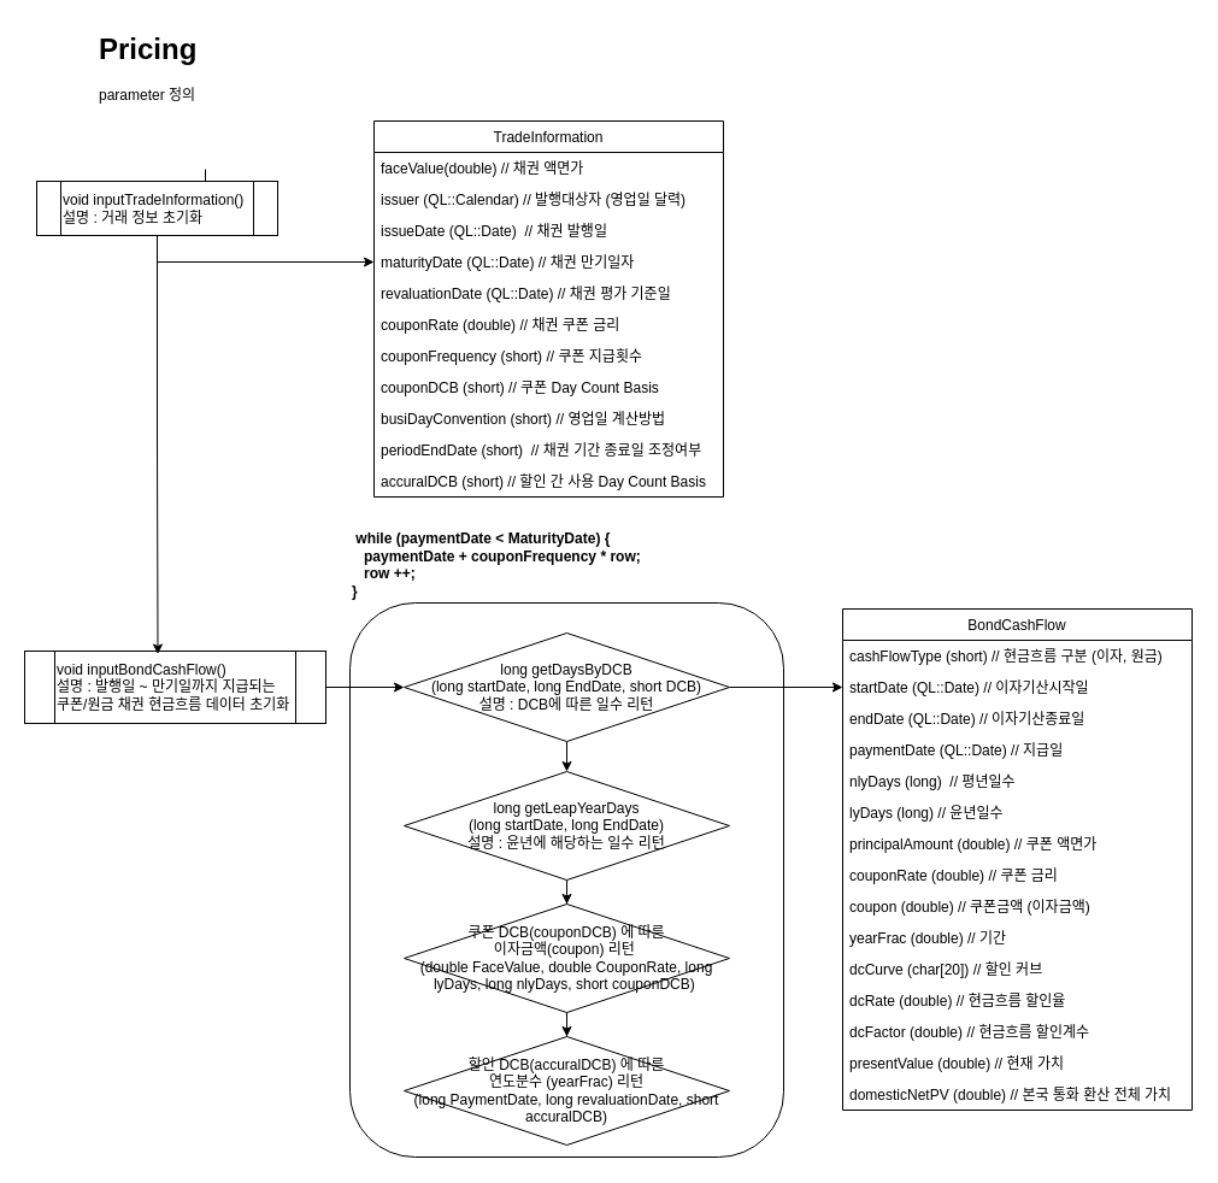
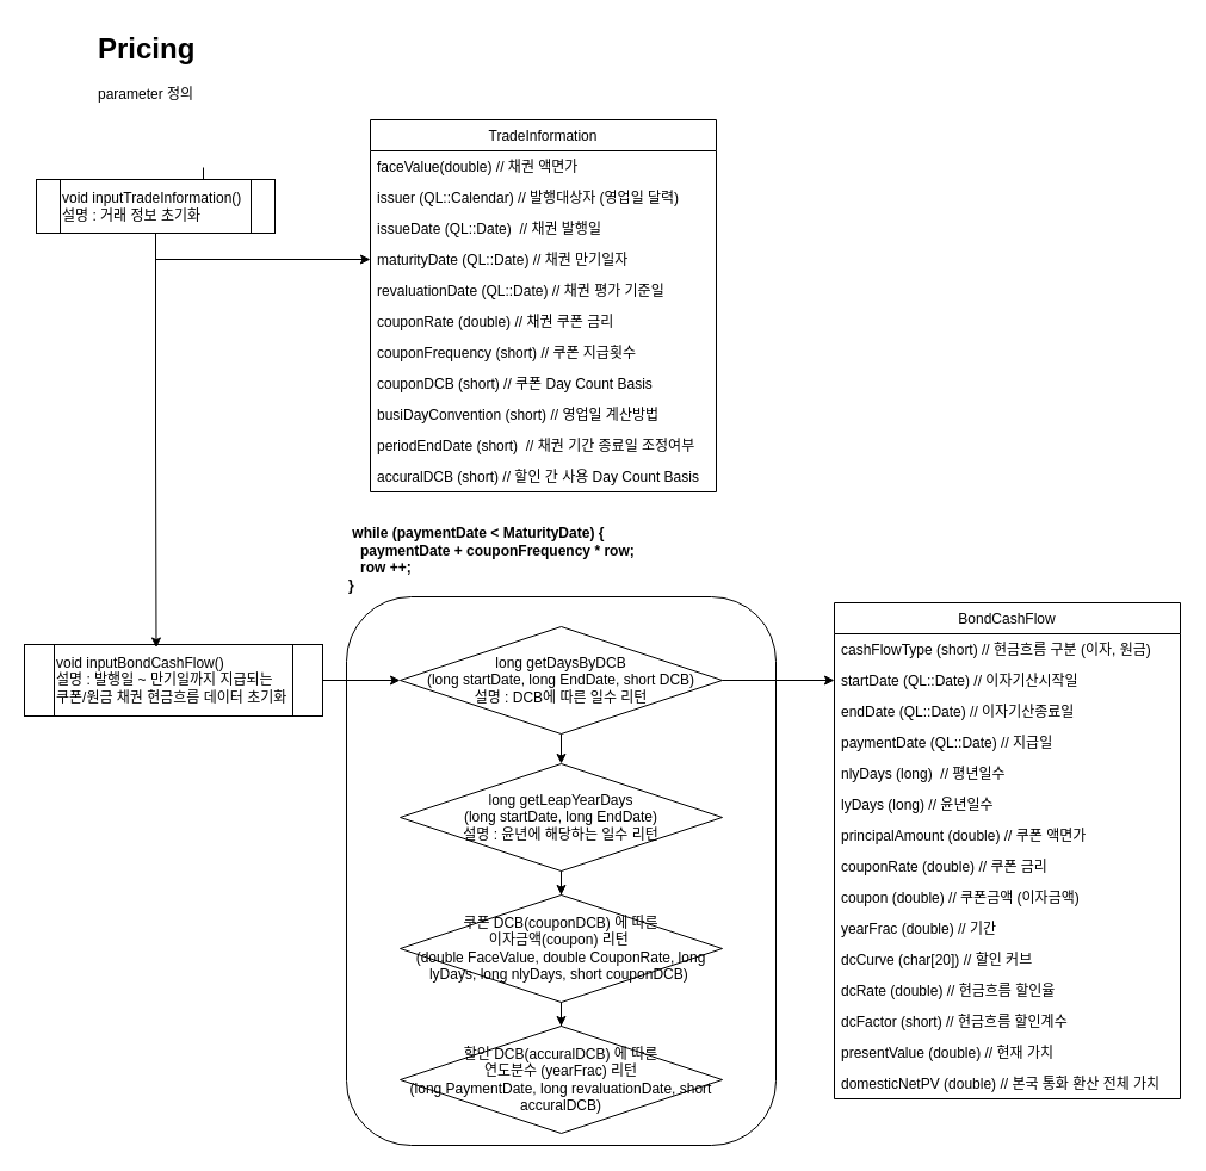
  <mxCell id="0" />
  <mxCell id="1" parent="0" />
  <mxCell id="2" value="&lt;span style=&quot;&quot;&gt;&lt;b style=&quot;&quot;&gt;&lt;font&gt;&amp;nbsp;while (paymentDate &amp;lt; MaturityDate) {&lt;/font&gt;&lt;/b&gt;&lt;/span&gt;&lt;div style=&quot;&quot;&gt;&lt;b&gt;&lt;font&gt;&amp;nbsp; &amp;nbsp;paymentDate + couponFrequency * row;&lt;/font&gt;&lt;/b&gt;&lt;/div&gt;&lt;div style=&quot;&quot;&gt;&lt;b style=&quot;&quot;&gt;&lt;font&gt;&amp;nbsp; &amp;nbsp;row ++;&lt;/font&gt;&lt;/b&gt;&lt;/div&gt;&lt;div style=&quot;&quot;&gt;&lt;b style=&quot;&quot;&gt;&lt;font&gt;}&lt;/font&gt;&lt;/b&gt;&lt;/div&gt;" style="rounded=1;whiteSpace=wrap;html=1;labelPosition=center;verticalLabelPosition=top;align=left;verticalAlign=bottom;" parent="1" vertex="1"><mxGeometry x="290" y="500" width="360" height="460" as="geometry" /></mxCell>
  <mxCell id="3" value="TradeInformation" style="swimlane;fontStyle=0;align=center;verticalAlign=top;childLayout=stackLayout;horizontal=1;startSize=26;horizontalStack=0;resizeParent=1;resizeLast=0;collapsible=1;marginBottom=0;rounded=0;shadow=0;strokeWidth=1;swimlaneFillColor=default;labelBackgroundColor=none;" parent="1" vertex="1"><mxGeometry x="310" y="100" width="290" height="312" as="geometry"><mxRectangle x="550" y="140" width="160" height="26" as="alternateBounds" /></mxGeometry></mxCell>
  <mxCell id="4" value="faceValue(double) // 채권 액면가" style="text;align=left;verticalAlign=top;spacingLeft=4;spacingRight=4;overflow=hidden;rotatable=0;points=[[0,0.5],[1,0.5]];portConstraint=eastwest;labelBackgroundColor=none;" parent="3" vertex="1"><mxGeometry y="26" width="290" height="26" as="geometry" /></mxCell>
  <mxCell id="5" value="issuer (QL::Calendar) // 발행대상자 (영업일 달력)" style="text;align=left;verticalAlign=top;spacingLeft=4;spacingRight=4;overflow=hidden;rotatable=0;points=[[0,0.5],[1,0.5]];portConstraint=eastwest;rounded=0;shadow=0;html=0;labelBackgroundColor=none;" parent="3" vertex="1"><mxGeometry y="52" width="290" height="26" as="geometry" /></mxCell>
  <mxCell id="6" value="issueDate (QL::Date)  // 채권 발행일" style="text;align=left;verticalAlign=top;spacingLeft=4;spacingRight=4;overflow=hidden;rotatable=0;points=[[0,0.5],[1,0.5]];portConstraint=eastwest;rounded=0;shadow=0;html=0;labelBackgroundColor=none;" parent="3" vertex="1"><mxGeometry y="78" width="290" height="26" as="geometry" /></mxCell>
  <mxCell id="7" value="maturityDate (QL::Date) // 채권 만기일자" style="text;align=left;verticalAlign=top;spacingLeft=4;spacingRight=4;overflow=hidden;rotatable=0;points=[[0,0.5],[1,0.5]];portConstraint=eastwest;rounded=0;shadow=0;html=0;glass=0;dashed=1;labelBackgroundColor=none;" parent="3" vertex="1"><mxGeometry y="104" width="290" height="26" as="geometry" /></mxCell>
  <mxCell id="8" value="revaluationDate (QL::Date) // 채권 평가 기준일" style="text;align=left;verticalAlign=top;spacingLeft=4;spacingRight=4;overflow=hidden;rotatable=0;points=[[0,0.5],[1,0.5]];portConstraint=eastwest;rounded=0;shadow=0;html=0;labelBackgroundColor=none;" parent="3" vertex="1"><mxGeometry y="130" width="290" height="26" as="geometry" /></mxCell>
  <mxCell id="9" value="couponRate (double) // 채권 쿠폰 금리" style="text;align=left;verticalAlign=top;spacingLeft=4;spacingRight=4;overflow=hidden;rotatable=0;points=[[0,0.5],[1,0.5]];portConstraint=eastwest;rounded=0;shadow=0;html=0;labelBackgroundColor=none;" parent="3" vertex="1"><mxGeometry y="156" width="290" height="26" as="geometry" /></mxCell>
  <mxCell id="10" value="couponFrequency (short) // 쿠폰 지급횟수" style="text;align=left;verticalAlign=top;spacingLeft=4;spacingRight=4;overflow=hidden;rotatable=0;points=[[0,0.5],[1,0.5]];portConstraint=eastwest;rounded=0;shadow=0;html=0;labelBackgroundColor=none;" parent="3" vertex="1"><mxGeometry y="182" width="290" height="26" as="geometry" /></mxCell>
  <mxCell id="11" value="couponDCB (short) // 쿠폰 Day Count Basis" style="text;align=left;verticalAlign=top;spacingLeft=4;spacingRight=4;overflow=hidden;rotatable=0;points=[[0,0.5],[1,0.5]];portConstraint=eastwest;rounded=0;shadow=0;html=0;labelBackgroundColor=none;" parent="3" vertex="1"><mxGeometry y="208" width="290" height="26" as="geometry" /></mxCell>
  <mxCell id="12" value="busiDayConvention (short) // 영업일 계산방법" style="text;align=left;verticalAlign=top;spacingLeft=4;spacingRight=4;overflow=hidden;rotatable=0;points=[[0,0.5],[1,0.5]];portConstraint=eastwest;rounded=0;shadow=0;html=0;labelBackgroundColor=none;" parent="3" vertex="1"><mxGeometry y="234" width="290" height="26" as="geometry" /></mxCell>
  <mxCell id="13" value="periodEndDate (short)  // 채권 기간 종료일 조정여부" style="text;align=left;verticalAlign=top;spacingLeft=4;spacingRight=4;overflow=hidden;rotatable=0;points=[[0,0.5],[1,0.5]];portConstraint=eastwest;rounded=0;shadow=0;html=0;labelBackgroundColor=none;" parent="3" vertex="1"><mxGeometry y="260" width="290" height="26" as="geometry" /></mxCell>
  <mxCell id="14" value="accuralDCB (short) // 할인 간 사용 Day Count Basis" style="text;align=left;verticalAlign=top;spacingLeft=4;spacingRight=4;overflow=hidden;rotatable=0;points=[[0,0.5],[1,0.5]];portConstraint=eastwest;rounded=0;shadow=0;html=0;labelBackgroundColor=none;" parent="3" vertex="1"><mxGeometry y="286" width="290" height="26" as="geometry" /></mxCell>
  <mxCell id="15" value="" style="edgeStyle=orthogonalEdgeStyle;rounded=0;orthogonalLoop=1;jettySize=auto;html=1;" parent="1" source="16" target="39" edge="1"><mxGeometry relative="1" as="geometry" /></mxCell>
  <mxCell id="16" value="&lt;h1 style=&quot;margin-top: 0px;&quot;&gt;Pricing&lt;/h1&gt;&lt;div&gt;parameter 정의&lt;/div&gt;" style="text;html=1;whiteSpace=wrap;overflow=hidden;rounded=0;labelBackgroundColor=none;" parent="1" vertex="1"><mxGeometry x="80" y="20" width="180" height="120" as="geometry" /></mxCell>
  <mxCell id="17" value="BondCashFlow" style="swimlane;fontStyle=0;align=center;verticalAlign=top;childLayout=stackLayout;horizontal=1;startSize=26;horizontalStack=0;resizeParent=1;resizeLast=0;collapsible=1;marginBottom=0;rounded=0;shadow=0;strokeWidth=1;labelBackgroundColor=none;" parent="1" vertex="1"><mxGeometry x="699" y="505" width="290" height="416" as="geometry"><mxRectangle x="550" y="140" width="160" height="26" as="alternateBounds" /></mxGeometry></mxCell>
  <mxCell id="18" value="cashFlowType (short) // 현금흐름 구분 (이자, 원금)" style="text;align=left;verticalAlign=top;spacingLeft=4;spacingRight=4;overflow=hidden;rotatable=0;points=[[0,0.5],[1,0.5]];portConstraint=eastwest;labelBackgroundColor=none;" parent="17" vertex="1"><mxGeometry y="26" width="290" height="26" as="geometry" /></mxCell>
  <mxCell id="19" value="startDate (QL::Date) // 이자기산시작일" style="text;align=left;verticalAlign=top;spacingLeft=4;spacingRight=4;overflow=hidden;rotatable=0;points=[[0,0.5],[1,0.5]];portConstraint=eastwest;labelBackgroundColor=none;" parent="17" vertex="1"><mxGeometry y="52" width="290" height="26" as="geometry" /></mxCell>
  <mxCell id="20" value="endDate (QL::Date) // 이자기산종료일" style="text;align=left;verticalAlign=top;spacingLeft=4;spacingRight=4;overflow=hidden;rotatable=0;points=[[0,0.5],[1,0.5]];portConstraint=eastwest;rounded=0;shadow=0;html=0;labelBackgroundColor=none;" parent="17" vertex="1"><mxGeometry y="78" width="290" height="26" as="geometry" /></mxCell>
  <mxCell id="21" value="paymentDate (QL::Date) // 지급일" style="text;align=left;verticalAlign=top;spacingLeft=4;spacingRight=4;overflow=hidden;rotatable=0;points=[[0,0.5],[1,0.5]];portConstraint=eastwest;rounded=0;shadow=0;html=0;labelBackgroundColor=none;" parent="17" vertex="1"><mxGeometry y="104" width="290" height="26" as="geometry" /></mxCell>
  <mxCell id="22" value="nlyDays (long)  // 평년일수" style="text;align=left;verticalAlign=top;spacingLeft=4;spacingRight=4;overflow=hidden;rotatable=0;points=[[0,0.5],[1,0.5]];portConstraint=eastwest;rounded=0;shadow=0;html=0;labelBackgroundColor=none;" parent="17" vertex="1"><mxGeometry y="130" width="290" height="26" as="geometry" /></mxCell>
  <mxCell id="23" value="lyDays (long) // 윤년일수" style="text;align=left;verticalAlign=top;spacingLeft=4;spacingRight=4;overflow=hidden;rotatable=0;points=[[0,0.5],[1,0.5]];portConstraint=eastwest;rounded=0;shadow=0;html=0;labelBackgroundColor=none;" parent="17" vertex="1"><mxGeometry y="156" width="290" height="26" as="geometry" /></mxCell>
  <mxCell id="24" value="principalAmount (double) // 쿠폰 액면가" style="text;align=left;verticalAlign=top;spacingLeft=4;spacingRight=4;overflow=hidden;rotatable=0;points=[[0,0.5],[1,0.5]];portConstraint=eastwest;rounded=0;shadow=0;html=0;labelBackgroundColor=none;" parent="17" vertex="1"><mxGeometry y="182" width="290" height="26" as="geometry" /></mxCell>
  <mxCell id="25" value="couponRate (double) // 쿠폰 금리" style="text;align=left;verticalAlign=top;spacingLeft=4;spacingRight=4;overflow=hidden;rotatable=0;points=[[0,0.5],[1,0.5]];portConstraint=eastwest;rounded=0;shadow=0;html=0;labelBackgroundColor=none;" parent="17" vertex="1"><mxGeometry y="208" width="290" height="26" as="geometry" /></mxCell>
  <mxCell id="26" value="coupon (double) // 쿠폰금액 (이자금액)" style="text;align=left;verticalAlign=top;spacingLeft=4;spacingRight=4;overflow=hidden;rotatable=0;points=[[0,0.5],[1,0.5]];portConstraint=eastwest;rounded=0;shadow=0;html=0;labelBackgroundColor=none;" parent="17" vertex="1"><mxGeometry y="234" width="290" height="26" as="geometry" /></mxCell>
  <mxCell id="27" value="yearFrac (double) // 기간" style="text;align=left;verticalAlign=top;spacingLeft=4;spacingRight=4;overflow=hidden;rotatable=0;points=[[0,0.5],[1,0.5]];portConstraint=eastwest;rounded=0;shadow=0;html=0;labelBackgroundColor=none;" parent="17" vertex="1"><mxGeometry y="260" width="290" height="26" as="geometry" /></mxCell>
  <mxCell id="28" value="dcCurve (char[20]) // 할인 커브" style="text;align=left;verticalAlign=top;spacingLeft=4;spacingRight=4;overflow=hidden;rotatable=0;points=[[0,0.5],[1,0.5]];portConstraint=eastwest;rounded=0;shadow=0;html=0;labelBackgroundColor=none;" parent="17" vertex="1"><mxGeometry y="286" width="290" height="26" as="geometry" /></mxCell>
  <mxCell id="29" value="dcRate (double) // 현금흐름 할인율" style="text;align=left;verticalAlign=top;spacingLeft=4;spacingRight=4;overflow=hidden;rotatable=0;points=[[0,0.5],[1,0.5]];portConstraint=eastwest;rounded=0;shadow=0;html=0;labelBackgroundColor=none;" parent="17" vertex="1"><mxGeometry y="312" width="290" height="26" as="geometry" /></mxCell>
- <mxCell id="30" value="dcFactor (double) // 현금흐름 할인계수" style="text;align=left;verticalAlign=top;spacingLeft=4;spacingRight=4;overflow=hidden;rotatable=0;points=[[0,0.5],[1,0.5]];portConstraint=eastwest;rounded=0;shadow=0;html=0;labelBackgroundColor=none;" parent="17" vertex="1"><mxGeometry y="338" width="290" height="26" as="geometry" /></mxCell>
+ <mxCell id="30" value="dcFactor (short) // 현금흐름 할인계수" style="text;align=left;verticalAlign=top;spacingLeft=4;spacingRight=4;overflow=hidden;rotatable=0;points=[[0,0.5],[1,0.5]];portConstraint=eastwest;rounded=0;shadow=0;html=0;labelBackgroundColor=none;" parent="17" vertex="1"><mxGeometry y="338" width="290" height="26" as="geometry" /></mxCell>
  <mxCell id="31" value="presentValue (double) // 현재 가치" style="text;align=left;verticalAlign=top;spacingLeft=4;spacingRight=4;overflow=hidden;rotatable=0;points=[[0,0.5],[1,0.5]];portConstraint=eastwest;rounded=0;shadow=0;html=0;labelBackgroundColor=none;" parent="17" vertex="1"><mxGeometry y="364" width="290" height="26" as="geometry" /></mxCell>
  <mxCell id="32" value="domesticNetPV (double) // 본국 통화 환산 전체 가치" style="text;align=left;verticalAlign=top;spacingLeft=4;spacingRight=4;overflow=hidden;rotatable=0;points=[[0,0.5],[1,0.5]];portConstraint=eastwest;rounded=0;shadow=0;html=0;labelBackgroundColor=none;" parent="17" vertex="1"><mxGeometry y="390" width="290" height="26" as="geometry" /></mxCell>
  <mxCell id="33" value="" style="edgeStyle=orthogonalEdgeStyle;rounded=0;orthogonalLoop=1;jettySize=auto;html=1;" parent="1" source="35" target="19" edge="1"><mxGeometry relative="1" as="geometry" /></mxCell>
  <mxCell id="34" value="" style="edgeStyle=orthogonalEdgeStyle;rounded=0;orthogonalLoop=1;jettySize=auto;html=1;" parent="1" source="35" target="42" edge="1"><mxGeometry relative="1" as="geometry" /></mxCell>
  <mxCell id="35" value="long getDaysByDCB&lt;br&gt;(long startDate, long EndDate, short DCB)&lt;div&gt;설명 : DCB에 따른 일수 리턴&lt;br&gt;&lt;/div&gt;" style="rhombus;whiteSpace=wrap;html=1;labelBackgroundColor=none;" parent="1" vertex="1"><mxGeometry x="335" y="525" width="270" height="90" as="geometry" /></mxCell>
  <mxCell id="36" value="" style="edgeStyle=orthogonalEdgeStyle;rounded=0;orthogonalLoop=1;jettySize=auto;html=1;" parent="1" source="37" target="35" edge="1"><mxGeometry relative="1" as="geometry" /></mxCell>
  <mxCell id="37" value="void inputBondCashFlow()&lt;br&gt;설명 :&amp;nbsp;발행일 ~ 만기일까지 지급되는 &lt;br&gt;쿠폰/원금 채권 현금흐름 데이터 초기화" style="shape=process;whiteSpace=wrap;html=1;backgroundOutline=1;align=left;" parent="1" vertex="1"><mxGeometry x="20" y="540" width="250" height="60" as="geometry" /></mxCell>
  <mxCell id="38" value="" style="edgeStyle=orthogonalEdgeStyle;rounded=0;orthogonalLoop=1;jettySize=auto;html=1;" parent="1" source="39" target="7" edge="1"><mxGeometry relative="1" as="geometry" /></mxCell>
  <mxCell id="39" value="&lt;span style=&quot;text-align: center;&quot;&gt;void inputTradeInformation()&lt;/span&gt;&lt;br style=&quot;text-align: center;&quot;&gt;&lt;span style=&quot;text-align: center;&quot;&gt;설명 : 거래 정보 초기화&lt;/span&gt;" style="shape=process;whiteSpace=wrap;html=1;backgroundOutline=1;align=left;" parent="1" vertex="1"><mxGeometry x="30" y="150" width="200" height="45" as="geometry" /></mxCell>
  <mxCell id="40" style="edgeStyle=orthogonalEdgeStyle;rounded=0;orthogonalLoop=1;jettySize=auto;html=1;exitX=0.5;exitY=1;exitDx=0;exitDy=0;entryX=0.442;entryY=0.042;entryDx=0;entryDy=0;entryPerimeter=0;" parent="1" source="39" target="37" edge="1"><mxGeometry relative="1" as="geometry" /></mxCell>
  <mxCell id="41" value="" style="edgeStyle=orthogonalEdgeStyle;rounded=0;orthogonalLoop=1;jettySize=auto;html=1;" parent="1" source="42" target="44" edge="1"><mxGeometry relative="1" as="geometry" /></mxCell>
  <mxCell id="42" value="long getLeapYearDays&lt;br&gt;(long startDate, long EndDate)&lt;div&gt;설명 : 윤년에 해당하는 일수 리턴&lt;/div&gt;" style="rhombus;whiteSpace=wrap;html=1;labelBackgroundColor=none;" parent="1" vertex="1"><mxGeometry x="335" y="640" width="270" height="90" as="geometry" /></mxCell>
  <mxCell id="43" value="" style="edgeStyle=orthogonalEdgeStyle;rounded=0;orthogonalLoop=1;jettySize=auto;html=1;" parent="1" source="44" target="45" edge="1"><mxGeometry relative="1" as="geometry" /></mxCell>
  <mxCell id="44" value="쿠폰 DCB(couponDCB) 에 따른 &lt;br&gt;이자금액(coupon) 리턴&amp;nbsp;&lt;br&gt;(double FaceValue, double CouponRate, long lyDays, long nlyDays, short couponDCB)&amp;nbsp;" style="rhombus;whiteSpace=wrap;html=1;labelBackgroundColor=none;" parent="1" vertex="1"><mxGeometry x="335" y="750" width="270" height="90" as="geometry" /></mxCell>
  <mxCell id="45" value="할인 DCB(accuralDCB) 에 따른&lt;div&gt;연도분수 (yearFrac) 리턴&lt;br&gt;(long PaymentDate, long revaluationDate, short accuralDCB)&lt;/div&gt;" style="rhombus;whiteSpace=wrap;html=1;labelBackgroundColor=none;" parent="1" vertex="1"><mxGeometry x="335" y="860" width="270" height="90" as="geometry" /></mxCell>
